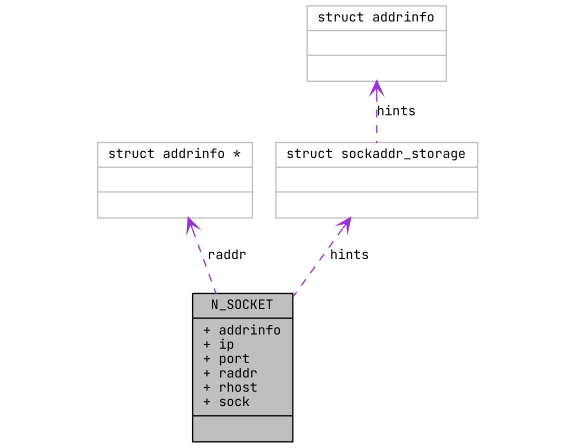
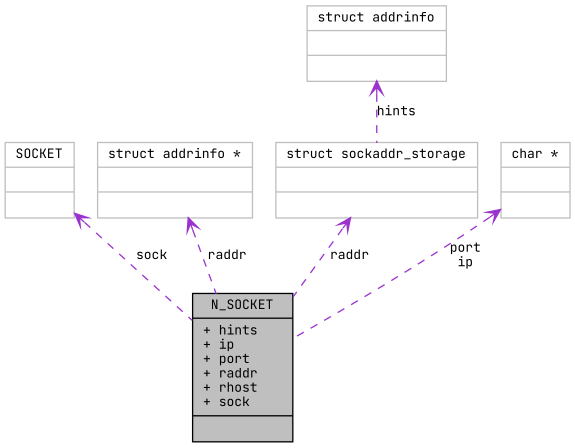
  digraph {
    fontname="JetBrains Mono"
    node [color=grey75 fillcolor=white fontname="JetBrains Mono" fontsize=10 shape=record style=filled]
    edge [arrowtail=open color=darkorchid3 dir=back fontname="JetBrains Mono" fontsize=10 labelfontname=Helvetica labelfontsize=10 style=dashed]
-   n1 [color=black fillcolor=grey75 fontcolor=black height=0.2 label="{N_SOCKET\n|+ addrinfo\l+ ip\l+ port\l+ raddr\l+ rhost\l+ sock\l|}" width=0.4]
+   n1 [color=black fillcolor=grey75 fontcolor=black height=0.2 label="{N_SOCKET\n|+ hints\l+ ip\l+ port\l+ raddr\l+ rhost\l+ sock\l|}" width=0.4]
+   n2 [height=0.2 label="{SOCKET\n||}" width=0.4]
    n3 [height=0.2 label="{struct addrinfo *\n||}" width=0.4]
    n4 [height=0.2 label="{struct addrinfo\n||}" width=0.4]
    n5 [height=0.2 label="{struct sockaddr_storage\n||}" width=0.4]
+   n6 [height=0.2 label="{char *\n||}" width=0.4]
+   n2 -> n1 [label=sock]
    n3 -> n1 [label=raddr]
    n4 -> n5 [label=hints]
-   n5 -> n1 [label=hints]
+   n5 -> n1 [label=raddr]
+   n6 -> n1 [label="port\nip"]
  }
